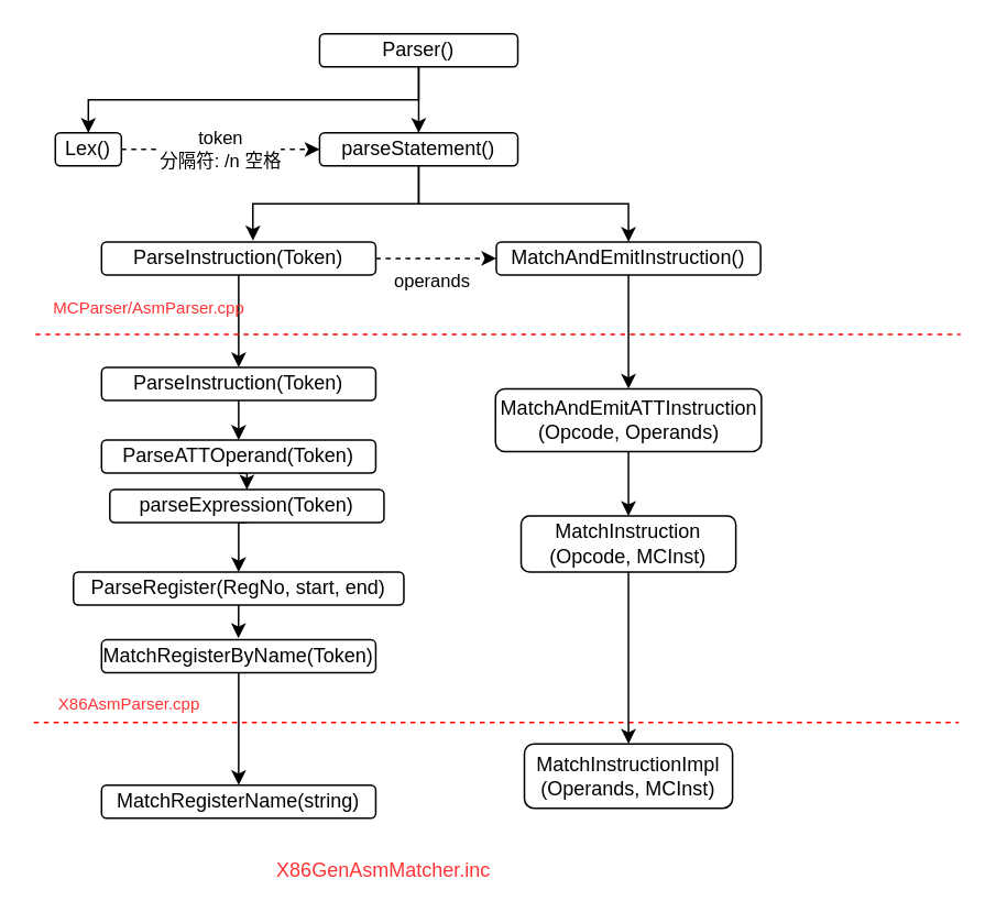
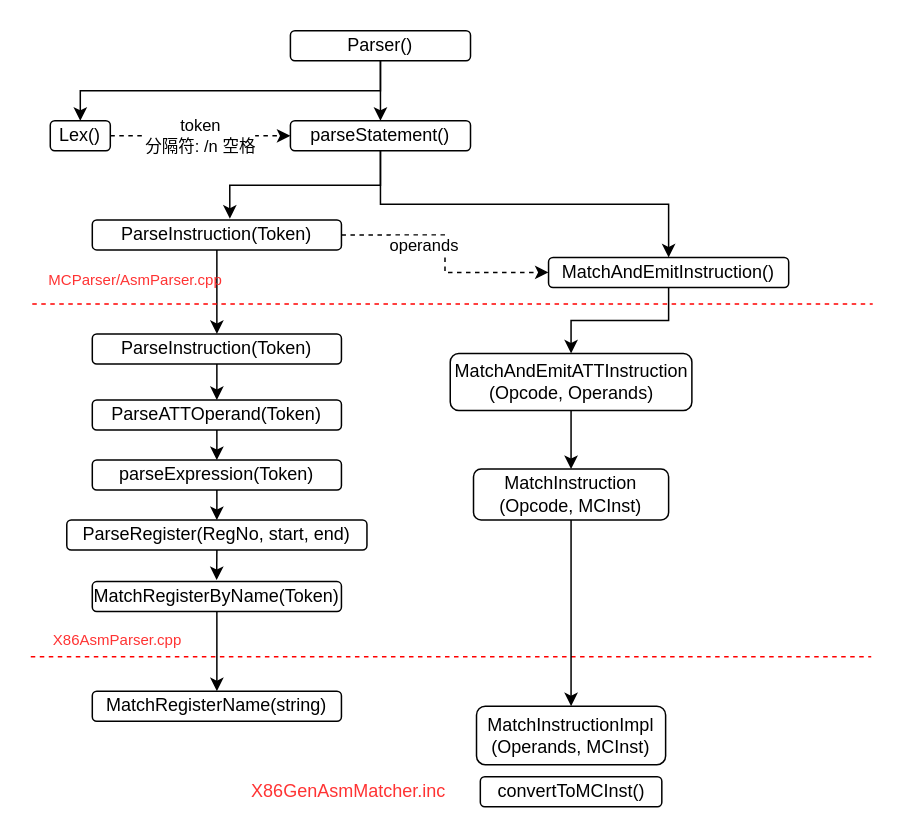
  <mxCell id="0" />
  <mxCell id="1" parent="0" />
  <mxCell id="2" value="" style="edgeStyle=orthogonalEdgeStyle;rounded=0;orthogonalLoop=1;jettySize=auto;html=1;exitX=0.5;exitY=1;exitDx=0;exitDy=0;entryX=0.5;entryY=0;entryDx=0;entryDy=0;" parent="1" source="4" target="7" edge="1"><mxGeometry y="100" relative="1" as="geometry"><mxPoint as="offset" /></mxGeometry></mxCell>
  <mxCell id="3" style="edgeStyle=orthogonalEdgeStyle;rounded=0;orthogonalLoop=1;jettySize=auto;html=1;exitX=0.5;exitY=1;exitDx=0;exitDy=0;entryX=0.5;entryY=0;entryDx=0;entryDy=0;" edge="1" parent="1" source="4" target="17"><mxGeometry relative="1" as="geometry" /></mxCell>
  <mxCell id="4" value="Parser()" style="rounded=1;whiteSpace=wrap;html=1;fontSize=12;glass=0;strokeWidth=1;shadow=0;" parent="1" vertex="1"><mxGeometry x="193" y="20" width="120" height="20" as="geometry" /></mxCell>
  <mxCell id="5" style="edgeStyle=orthogonalEdgeStyle;rounded=0;orthogonalLoop=1;jettySize=auto;html=1;exitX=0.5;exitY=1;exitDx=0;exitDy=0;entryX=0.552;entryY=-0.039;entryDx=0;entryDy=0;entryPerimeter=0;" parent="1" source="7" target="11" edge="1"><mxGeometry relative="1" as="geometry" /></mxCell>
  <mxCell id="6" style="edgeStyle=orthogonalEdgeStyle;rounded=0;orthogonalLoop=1;jettySize=auto;html=1;exitX=0.5;exitY=1;exitDx=0;exitDy=0;entryX=0.5;entryY=0;entryDx=0;entryDy=0;" parent="1" source="7" target="13" edge="1"><mxGeometry relative="1" as="geometry" /></mxCell>
  <mxCell id="7" value="parseStatement()" style="rounded=1;whiteSpace=wrap;html=1;fontSize=12;glass=0;strokeWidth=1;shadow=0;" parent="1" vertex="1"><mxGeometry x="193" y="80" width="120" height="20" as="geometry" /></mxCell>
- <mxCell id="8" value="MatchInstructionImpl&lt;br&gt;(Operands, MCInst)" style="rounded=1;whiteSpace=wrap;html=1;fontSize=12;glass=0;strokeWidth=1;shadow=0;" parent="1" vertex="1"><mxGeometry x="317" y="450" width="126" height="39" as="geometry" /></mxCell>
+ <mxCell id="8" value="MatchInstructionImpl&lt;br&gt;(Operands, MCInst)" style="rounded=1;whiteSpace=wrap;html=1;fontSize=12;glass=0;strokeWidth=1;shadow=0;" parent="1" vertex="1"><mxGeometry x="317" y="470" width="126" height="39" as="geometry" /></mxCell>
  <mxCell id="9" value="operands" style="edgeStyle=orthogonalEdgeStyle;rounded=0;orthogonalLoop=1;jettySize=auto;html=1;exitX=1;exitY=0.5;exitDx=0;exitDy=0;entryX=0;entryY=0.5;entryDx=0;entryDy=0;dashed=1;" parent="1" source="11" target="13" edge="1"><mxGeometry x="-0.069" y="-14" relative="1" as="geometry"><mxPoint as="offset" /></mxGeometry></mxCell>
  <mxCell id="10" style="edgeStyle=orthogonalEdgeStyle;rounded=0;orthogonalLoop=1;jettySize=auto;html=1;exitX=0.5;exitY=1;exitDx=0;exitDy=0;entryX=0.5;entryY=0;entryDx=0;entryDy=0;" edge="1" parent="1" source="11" target="21"><mxGeometry relative="1" as="geometry" /></mxCell>
  <mxCell id="11" value="ParseInstruction(Token)" style="rounded=1;whiteSpace=wrap;html=1;fontSize=12;glass=0;strokeWidth=1;shadow=0;" parent="1" vertex="1"><mxGeometry x="61" y="146" width="166" height="20" as="geometry" /></mxCell>
  <mxCell id="12" style="edgeStyle=orthogonalEdgeStyle;rounded=0;orthogonalLoop=1;jettySize=auto;html=1;exitX=0.5;exitY=1;exitDx=0;exitDy=0;entryX=0.5;entryY=0;entryDx=0;entryDy=0;" edge="1" parent="1" source="13" target="37"><mxGeometry relative="1" as="geometry" /></mxCell>
- <mxCell id="13" value="MatchAndEmitInstruction()" style="rounded=1;whiteSpace=wrap;html=1;fontSize=12;glass=0;strokeWidth=1;shadow=0;" parent="1" vertex="1"><mxGeometry x="300" y="146" width="160" height="20" as="geometry" /></mxCell>
+ <mxCell id="13" value="MatchAndEmitInstruction()" style="rounded=1;whiteSpace=wrap;html=1;fontSize=12;glass=0;strokeWidth=1;shadow=0;" parent="1" vertex="1"><mxGeometry x="365" y="171" width="160" height="20" as="geometry" /></mxCell>
+ <mxCell id="14" value="convertToMCInst()" style="rounded=1;whiteSpace=wrap;html=1;fontSize=12;glass=0;strokeWidth=1;shadow=0;" parent="1" vertex="1"><mxGeometry x="319.54" y="517" width="120.93" height="20" as="geometry" /></mxCell>
  <mxCell id="15" value="&lt;font color=&quot;#ff3333&quot;&gt;X86GenAsmMatcher.inc&lt;/font&gt;" style="rounded=0;whiteSpace=wrap;html=1;fillColor=none;strokeColor=none;" parent="1" vertex="1"><mxGeometry x="159" y="517" width="146" height="20" as="geometry" /></mxCell>
  <mxCell id="16" value="token&lt;br&gt;分隔符: /n 空格" style="edgeStyle=orthogonalEdgeStyle;rounded=0;orthogonalLoop=1;jettySize=auto;html=1;exitX=1;exitY=0.5;exitDx=0;exitDy=0;entryX=0;entryY=0.5;entryDx=0;entryDy=0;dashed=1;" edge="1" parent="1" source="17" target="7"><mxGeometry relative="1" as="geometry" /></mxCell>
  <mxCell id="17" value="Lex()" style="rounded=1;whiteSpace=wrap;html=1;fontSize=12;glass=0;strokeWidth=1;shadow=0;" vertex="1" parent="1"><mxGeometry x="33" y="80" width="40" height="20" as="geometry" /></mxCell>
  <mxCell id="18" value="" style="endArrow=none;dashed=1;html=1;rounded=0;strokeColor=#FF0000;" edge="1" parent="1"><mxGeometry width="50" height="50" relative="1" as="geometry"><mxPoint x="21" y="202" as="sourcePoint" /><mxPoint x="581" y="202" as="targetPoint" /></mxGeometry></mxCell>
  <mxCell id="19" value="&lt;font style=&quot;font-size: 10px;&quot; color=&quot;#ff3333&quot;&gt;MCParser/AsmParser.cpp&lt;/font&gt;" style="rounded=0;whiteSpace=wrap;html=1;fillColor=none;strokeColor=none;" vertex="1" parent="1"><mxGeometry x="21" y="176" width="138" height="20" as="geometry" /></mxCell>
  <mxCell id="20" style="edgeStyle=orthogonalEdgeStyle;rounded=0;orthogonalLoop=1;jettySize=auto;html=1;exitX=0.5;exitY=1;exitDx=0;exitDy=0;entryX=0.5;entryY=0;entryDx=0;entryDy=0;" edge="1" parent="1" source="21" target="24"><mxGeometry relative="1" as="geometry" /></mxCell>
  <mxCell id="21" value="ParseInstruction(Token)" style="rounded=1;whiteSpace=wrap;html=1;fontSize=12;glass=0;strokeWidth=1;shadow=0;" vertex="1" parent="1"><mxGeometry x="61" y="222" width="166" height="20" as="geometry" /></mxCell>
  <mxCell id="22" value="&lt;font style=&quot;font-size: 10px;&quot; color=&quot;#ff3333&quot;&gt;X86AsmParser.cpp&lt;/font&gt;" style="rounded=0;whiteSpace=wrap;html=1;fillColor=none;strokeColor=none;" vertex="1" parent="1"><mxGeometry x="21" y="416" width="114" height="20" as="geometry" /></mxCell>
  <mxCell id="23" style="edgeStyle=orthogonalEdgeStyle;rounded=0;orthogonalLoop=1;jettySize=auto;html=1;exitX=0.5;exitY=1;exitDx=0;exitDy=0;entryX=0.5;entryY=0;entryDx=0;entryDy=0;" edge="1" parent="1" source="24" target="26"><mxGeometry relative="1" as="geometry" /></mxCell>
  <mxCell id="24" value="ParseATTOperand(Token)" style="rounded=1;whiteSpace=wrap;html=1;fontSize=12;glass=0;strokeWidth=1;shadow=0;" vertex="1" parent="1"><mxGeometry x="61" y="266" width="166" height="20" as="geometry" /></mxCell>
  <mxCell id="25" style="edgeStyle=orthogonalEdgeStyle;rounded=0;orthogonalLoop=1;jettySize=auto;html=1;exitX=0.5;exitY=1;exitDx=0;exitDy=0;entryX=0.5;entryY=0;entryDx=0;entryDy=0;" edge="1" parent="1" source="26" target="29"><mxGeometry relative="1" as="geometry" /></mxCell>
- <mxCell id="26" value="parseExpression(Token)" style="rounded=1;whiteSpace=wrap;html=1;fontSize=12;glass=0;strokeWidth=1;shadow=0;" vertex="1" parent="1"><mxGeometry x="66" y="296" width="166" height="20" as="geometry" /></mxCell>
+ <mxCell id="26" value="parseExpression(Token)" style="rounded=1;whiteSpace=wrap;html=1;fontSize=12;glass=0;strokeWidth=1;shadow=0;" vertex="1" parent="1"><mxGeometry x="61" y="306" width="166" height="20" as="geometry" /></mxCell>
  <mxCell id="27" style="edgeStyle=orthogonalEdgeStyle;rounded=0;orthogonalLoop=1;jettySize=auto;html=1;exitX=0.5;exitY=1;exitDx=0;exitDy=0;" edge="1" parent="1" source="29"><mxGeometry relative="1" as="geometry"><mxPoint x="143.857" y="366" as="targetPoint" /></mxGeometry></mxCell>
  <mxCell id="28" style="edgeStyle=orthogonalEdgeStyle;rounded=0;orthogonalLoop=1;jettySize=auto;html=1;exitX=0.5;exitY=1;exitDx=0;exitDy=0;" edge="1" parent="1" source="29"><mxGeometry relative="1" as="geometry"><mxPoint x="143.857" y="386" as="targetPoint" /></mxGeometry></mxCell>
  <mxCell id="29" value="ParseRegister(RegNo, start, end)" style="rounded=1;whiteSpace=wrap;html=1;fontSize=12;glass=0;strokeWidth=1;shadow=0;" vertex="1" parent="1"><mxGeometry x="44" y="346" width="200" height="20" as="geometry" /></mxCell>
  <mxCell id="30" style="edgeStyle=orthogonalEdgeStyle;rounded=0;orthogonalLoop=1;jettySize=auto;html=1;exitX=0.5;exitY=1;exitDx=0;exitDy=0;entryX=0.5;entryY=0;entryDx=0;entryDy=0;" edge="1" parent="1" source="31" target="32"><mxGeometry relative="1" as="geometry" /></mxCell>
  <mxCell id="31" value="MatchRegisterByName(Token)" style="rounded=1;whiteSpace=wrap;html=1;fontSize=12;glass=0;strokeWidth=1;shadow=0;" vertex="1" parent="1"><mxGeometry x="61" y="387" width="166" height="20" as="geometry" /></mxCell>
- <mxCell id="32" value="MatchRegisterName(string)" style="rounded=1;whiteSpace=wrap;html=1;fontSize=12;glass=0;strokeWidth=1;shadow=0;" vertex="1" parent="1"><mxGeometry x="61" y="475" width="166" height="20" as="geometry" /></mxCell>
+ <mxCell id="32" value="MatchRegisterName(string)" style="rounded=1;whiteSpace=wrap;html=1;fontSize=12;glass=0;strokeWidth=1;shadow=0;" vertex="1" parent="1"><mxGeometry x="61" y="460" width="166" height="20" as="geometry" /></mxCell>
  <mxCell id="33" value="" style="endArrow=none;dashed=1;html=1;rounded=0;strokeColor=#FF0000;" edge="1" parent="1"><mxGeometry width="50" height="50" relative="1" as="geometry"><mxPoint x="20" y="437" as="sourcePoint" /><mxPoint x="580" y="437" as="targetPoint" /></mxGeometry></mxCell>
  <mxCell id="34" style="edgeStyle=orthogonalEdgeStyle;rounded=0;orthogonalLoop=1;jettySize=auto;html=1;exitX=0.5;exitY=1;exitDx=0;exitDy=0;" edge="1" parent="1" source="35" target="8"><mxGeometry relative="1" as="geometry" /></mxCell>
  <mxCell id="35" value="MatchInstruction&lt;br&gt;(Opcode, MCInst)" style="rounded=1;whiteSpace=wrap;html=1;fontSize=12;glass=0;strokeWidth=1;shadow=0;" vertex="1" parent="1"><mxGeometry x="315" y="312" width="130" height="34" as="geometry" /></mxCell>
  <mxCell id="36" style="edgeStyle=orthogonalEdgeStyle;rounded=0;orthogonalLoop=1;jettySize=auto;html=1;exitX=0.5;exitY=1;exitDx=0;exitDy=0;entryX=0.5;entryY=0;entryDx=0;entryDy=0;" edge="1" parent="1" source="37" target="35"><mxGeometry relative="1" as="geometry" /></mxCell>
  <mxCell id="37" value="MatchAndEmitATTInstruction&lt;br&gt;(Opcode, Operands)" style="rounded=1;whiteSpace=wrap;html=1;fontSize=12;glass=0;strokeWidth=1;shadow=0;" vertex="1" parent="1"><mxGeometry x="299.5" y="235" width="161" height="38" as="geometry" /></mxCell>
